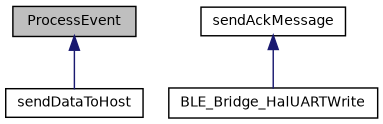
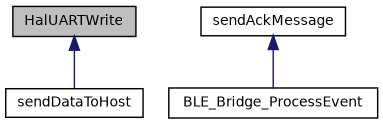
  digraph {
    rankdir=TB
    node [color=black fillcolor=white fontname=Helvetica fontsize=10 shape=record style=filled]
    edge [color=midnightblue dir=back fontname=Helvetica fontsize=10 labelfontname=Helvetica labelfontsize=10 style=solid]
-   n1 [fillcolor=grey75 fontcolor=black height=0.2 label=ProcessEvent width=0.4]
+   n1 [fillcolor=grey75 fontcolor=black height=0.2 label=HalUARTWrite width=0.4]
    n2 [height=0.2 label=sendDataToHost width=0.4]
    n3 [height=0.2 label=sendAckMessage width=0.4]
-   n4 [height=0.2 label=BLE_Bridge_HalUARTWrite width=0.4]
+   n4 [height=0.2 label=BLE_Bridge_ProcessEvent width=0.4]
    n1 -> n2
    n3 -> n4
  }
